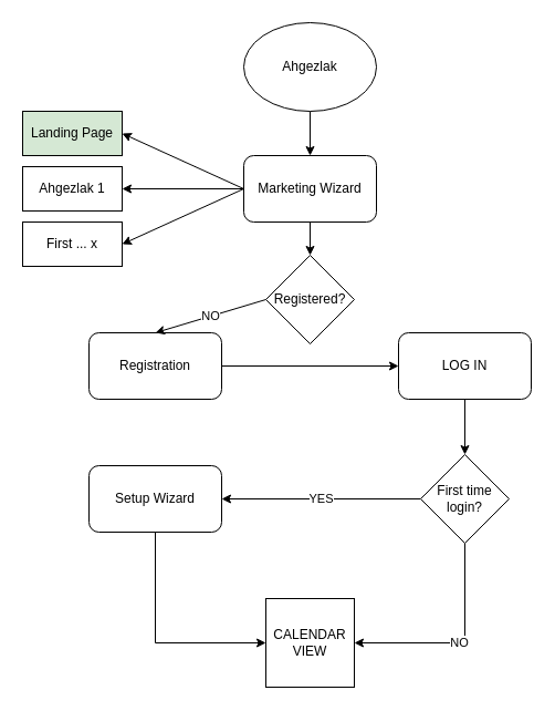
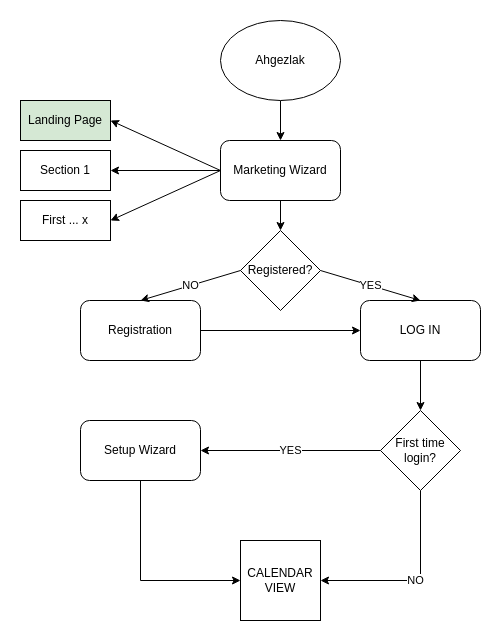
  <mxCell id="0" />
  <mxCell id="1" parent="0" />
  <mxCell id="2" style="edgeStyle=none;rounded=0;orthogonalLoop=1;jettySize=auto;html=1;exitX=0.5;exitY=1;exitDx=0;exitDy=0;entryX=0.5;entryY=0;entryDx=0;entryDy=0;" edge="1" parent="1" source="3" target="5"><mxGeometry relative="1" as="geometry" /></mxCell>
  <mxCell id="3" value="Ahgezlak" style="ellipse;whiteSpace=wrap;html=1;" vertex="1" parent="1"><mxGeometry x="220" y="20" width="120" height="80" as="geometry" /></mxCell>
  <mxCell id="4" style="edgeStyle=none;rounded=0;orthogonalLoop=1;jettySize=auto;html=1;exitX=0.5;exitY=1;exitDx=0;exitDy=0;entryX=0.5;entryY=0;entryDx=0;entryDy=0;" edge="1" parent="1" source="5" target="16"><mxGeometry relative="1" as="geometry" /></mxCell>
  <mxCell id="5" value="Marketing Wizard" style="rounded=1;whiteSpace=wrap;html=1;" vertex="1" parent="1"><mxGeometry x="220" y="140" width="120" height="60" as="geometry" /></mxCell>
  <mxCell id="6" value="Landing Page" style="rounded=0;whiteSpace=wrap;html=1;fillColor=#d5e8d4;" vertex="1" parent="1"><mxGeometry x="20" y="100" width="90" height="40" as="geometry" /></mxCell>
- <mxCell id="7" value="Ahgezlak 1" style="rounded=0;whiteSpace=wrap;html=1;" vertex="1" parent="1"><mxGeometry x="20" y="150" width="90" height="40" as="geometry" /></mxCell>
+ <mxCell id="7" value="Section 1" style="rounded=0;whiteSpace=wrap;html=1;" vertex="1" parent="1"><mxGeometry x="20" y="150" width="90" height="40" as="geometry" /></mxCell>
  <mxCell id="8" value="First ... x" style="rounded=0;whiteSpace=wrap;html=1;" vertex="1" parent="1"><mxGeometry x="20" y="200" width="90" height="40" as="geometry" /></mxCell>
  <mxCell id="9" value="" style="endArrow=classic;html=1;rounded=0;entryX=1;entryY=0.5;entryDx=0;entryDy=0;exitX=0;exitY=0.5;exitDx=0;exitDy=0;" edge="1" parent="1" source="5" target="7"><mxGeometry width="50" height="50" relative="1" as="geometry"><mxPoint x="260" y="250" as="sourcePoint" /><mxPoint x="310" y="200" as="targetPoint" /></mxGeometry></mxCell>
  <mxCell id="10" value="" style="endArrow=classic;html=1;rounded=0;exitX=0;exitY=0.5;exitDx=0;exitDy=0;entryX=1;entryY=0.5;entryDx=0;entryDy=0;" edge="1" parent="1" source="5" target="8"><mxGeometry width="50" height="50" relative="1" as="geometry"><mxPoint x="230" y="180" as="sourcePoint" /><mxPoint x="120" y="180" as="targetPoint" /></mxGeometry></mxCell>
  <mxCell id="11" value="" style="endArrow=classic;html=1;rounded=0;entryX=1;entryY=0.5;entryDx=0;entryDy=0;exitX=0;exitY=0.5;exitDx=0;exitDy=0;" edge="1" parent="1" source="5" target="6"><mxGeometry width="50" height="50" relative="1" as="geometry"><mxPoint x="240" y="190" as="sourcePoint" /><mxPoint x="130" y="190" as="targetPoint" /></mxGeometry></mxCell>
  <mxCell id="12" style="edgeStyle=none;rounded=0;orthogonalLoop=1;jettySize=auto;html=1;exitX=1;exitY=0.5;exitDx=0;exitDy=0;" edge="1" parent="1" source="13" target="15"><mxGeometry relative="1" as="geometry" /></mxCell>
  <mxCell id="13" value="Registration" style="rounded=1;whiteSpace=wrap;html=1;" vertex="1" parent="1"><mxGeometry x="80" y="300" width="120" height="60" as="geometry" /></mxCell>
  <mxCell id="14" style="edgeStyle=none;rounded=0;orthogonalLoop=1;jettySize=auto;html=1;exitX=0.5;exitY=1;exitDx=0;exitDy=0;entryX=0.5;entryY=0;entryDx=0;entryDy=0;" edge="1" parent="1" source="15" target="21"><mxGeometry relative="1" as="geometry" /></mxCell>
  <mxCell id="15" value="LOG IN" style="rounded=1;whiteSpace=wrap;html=1;" vertex="1" parent="1"><mxGeometry x="360" y="300" width="120" height="60" as="geometry" /></mxCell>
  <mxCell id="16" value="Registered?" style="rhombus;whiteSpace=wrap;html=1;" vertex="1" parent="1"><mxGeometry x="240" y="230" width="80" height="80" as="geometry" /></mxCell>
+ <mxCell id="17" value="YES" style="endArrow=classic;html=1;rounded=0;exitX=1;exitY=0.5;exitDx=0;exitDy=0;entryX=0.5;entryY=0;entryDx=0;entryDy=0;" edge="1" parent="1" source="16" target="15"><mxGeometry width="50" height="50" relative="1" as="geometry"><mxPoint x="350" y="280" as="sourcePoint" /><mxPoint x="400" y="230" as="targetPoint" /></mxGeometry></mxCell>
  <mxCell id="18" value="NO" style="endArrow=classic;html=1;rounded=0;entryX=0.5;entryY=0;entryDx=0;entryDy=0;exitX=0;exitY=0.5;exitDx=0;exitDy=0;" edge="1" parent="1" source="16" target="13"><mxGeometry width="50" height="50" relative="1" as="geometry"><mxPoint x="260" y="250" as="sourcePoint" /><mxPoint x="310" y="200" as="targetPoint" /></mxGeometry></mxCell>
  <mxCell id="19" value="YES" style="edgeStyle=none;rounded=0;orthogonalLoop=1;jettySize=auto;html=1;exitX=0;exitY=0.5;exitDx=0;exitDy=0;entryX=1;entryY=0.5;entryDx=0;entryDy=0;" edge="1" parent="1" source="21" target="23"><mxGeometry relative="1" as="geometry" /></mxCell>
  <mxCell id="20" value="NO" style="edgeStyle=none;rounded=0;orthogonalLoop=1;jettySize=auto;html=1;exitX=0.5;exitY=1;exitDx=0;exitDy=0;entryX=1;entryY=0.5;entryDx=0;entryDy=0;" edge="1" parent="1" source="21" target="24"><mxGeometry relative="1" as="geometry"><Array as="points"><mxPoint x="420" y="580" /></Array></mxGeometry></mxCell>
  <mxCell id="21" value="First time login?" style="rhombus;whiteSpace=wrap;html=1;" vertex="1" parent="1"><mxGeometry x="380" y="410" width="80" height="80" as="geometry" /></mxCell>
  <mxCell id="22" style="edgeStyle=none;rounded=0;orthogonalLoop=1;jettySize=auto;html=1;exitX=0.5;exitY=1;exitDx=0;exitDy=0;entryX=0;entryY=0.5;entryDx=0;entryDy=0;" edge="1" parent="1" source="23" target="24"><mxGeometry relative="1" as="geometry"><mxPoint x="130" y="590" as="targetPoint" /><Array as="points"><mxPoint x="140" y="580" /></Array></mxGeometry></mxCell>
  <mxCell id="23" value="Setup Wizard" style="rounded=1;whiteSpace=wrap;html=1;" vertex="1" parent="1"><mxGeometry x="80" y="420" width="120" height="60" as="geometry" /></mxCell>
  <mxCell id="24" value="CALENDAR VIEW" style="whiteSpace=wrap;html=1;aspect=fixed;" vertex="1" parent="1"><mxGeometry x="240" y="540" width="80" height="80" as="geometry" /></mxCell>
